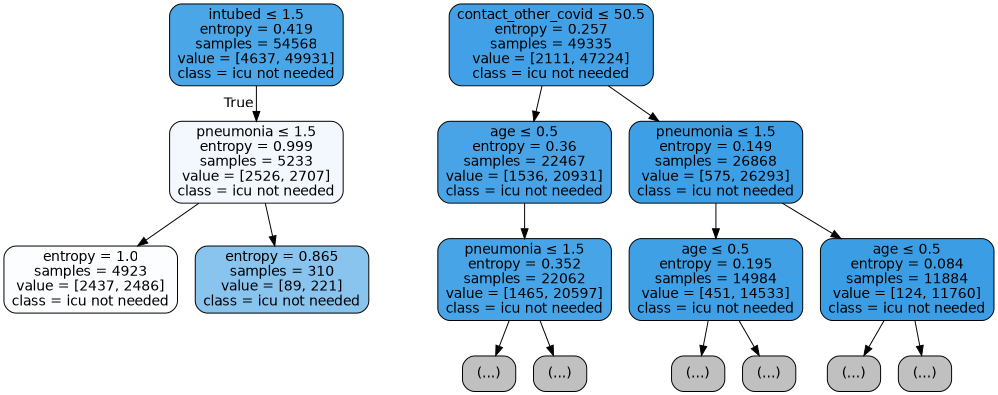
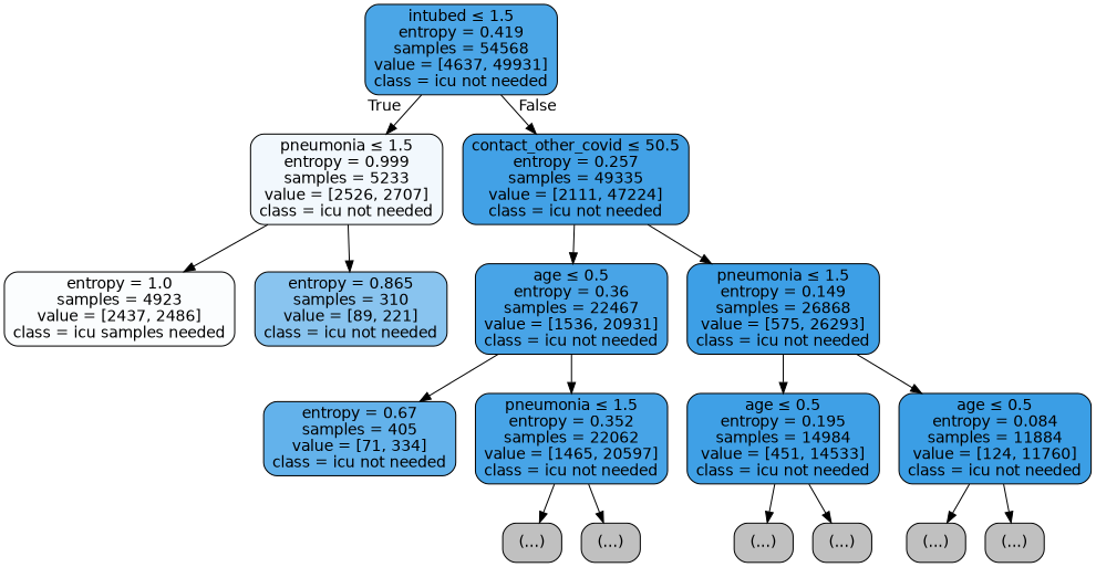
  digraph {
    node [color=black fillcolor="#C0C0C0" fontname=helvetica shape=box style="filled, rounded"]
    edge [fontname=helvetica]
    n1 [fillcolor="#4ba6e7" label=<intubed &le; 1.5<br/>entropy = 0.419<br/>samples = 54568<br/>value = [4637, 49931]<br/>class = icu not needed>]
    n2 [fillcolor="#f2f8fd" label=<pneumonia &le; 1.5<br/>entropy = 0.999<br/>samples = 5233<br/>value = [2526, 2707]<br/>class = icu not needed>]
    n3 [fillcolor="#42a1e6" label=<contact_other_covid &le; 50.5<br/>entropy = 0.257<br/>samples = 49335<br/>value = [2111, 47224]<br/>class = icu not needed>]
-   n4 [fillcolor="#fbfdfe" label=<entropy = 1.0<br/>samples = 4923<br/>value = [2437, 2486]<br/>class = icu not needed>]
+   n4 [fillcolor="#fbfdfe" label=<entropy = 1.0<br/>samples = 4923<br/>value = [2437, 2486]<br/>class = icu samples needed>]
    n5 [fillcolor="#89c4ef" label=<entropy = 0.865<br/>samples = 310<br/>value = [89, 221]<br/>class = icu not needed>]
    n6 [fillcolor="#48a4e7" label=<age &le; 0.5<br/>entropy = 0.36<br/>samples = 22467<br/>value = [1536, 20931]<br/>class = icu not needed>]
    n7 [fillcolor="#3d9fe6" label=<pneumonia &le; 1.5<br/>entropy = 0.149<br/>samples = 26868<br/>value = [575, 26293]<br/>class = icu not needed>]
+   n8 [fillcolor="#63b2eb" label=<entropy = 0.67<br/>samples = 405<br/>value = [71, 334]<br/>class = icu not needed>]
    n9 [fillcolor="#47a4e7" label=<pneumonia &le; 1.5<br/>entropy = 0.352<br/>samples = 22062<br/>value = [1465, 20597]<br/>class = icu not needed>]
    n10 [fillcolor="#3fa0e6" label=<age &le; 0.5<br/>entropy = 0.195<br/>samples = 14984<br/>value = [451, 14533]<br/>class = icu not needed>]
    n11 [fillcolor="#3b9ee5" label=<age &le; 0.5<br/>entropy = 0.084<br/>samples = 11884<br/>value = [124, 11760]<br/>class = icu not needed>]
    n12 [label="(...)"]
    n13 [label="(...)"]
    n14 [label="(...)"]
    n15 [label="(...)"]
    n16 [label="(...)"]
    n17 [label="(...)"]
    n1 -> n2 [headlabel=True labelangle=45 labeldistance=2.5]
+   n1 -> n3 [headlabel=False labelangle=-45 labeldistance=2.5]
    n2 -> n4
    n2 -> n5
    n3 -> n6
    n3 -> n7
+   n6 -> n8
    n6 -> n9
    n7 -> n10
    n7 -> n11
    n9 -> n12
    n9 -> n13
    n10 -> n14
    n10 -> n15
    n11 -> n16
    n11 -> n17
  }
